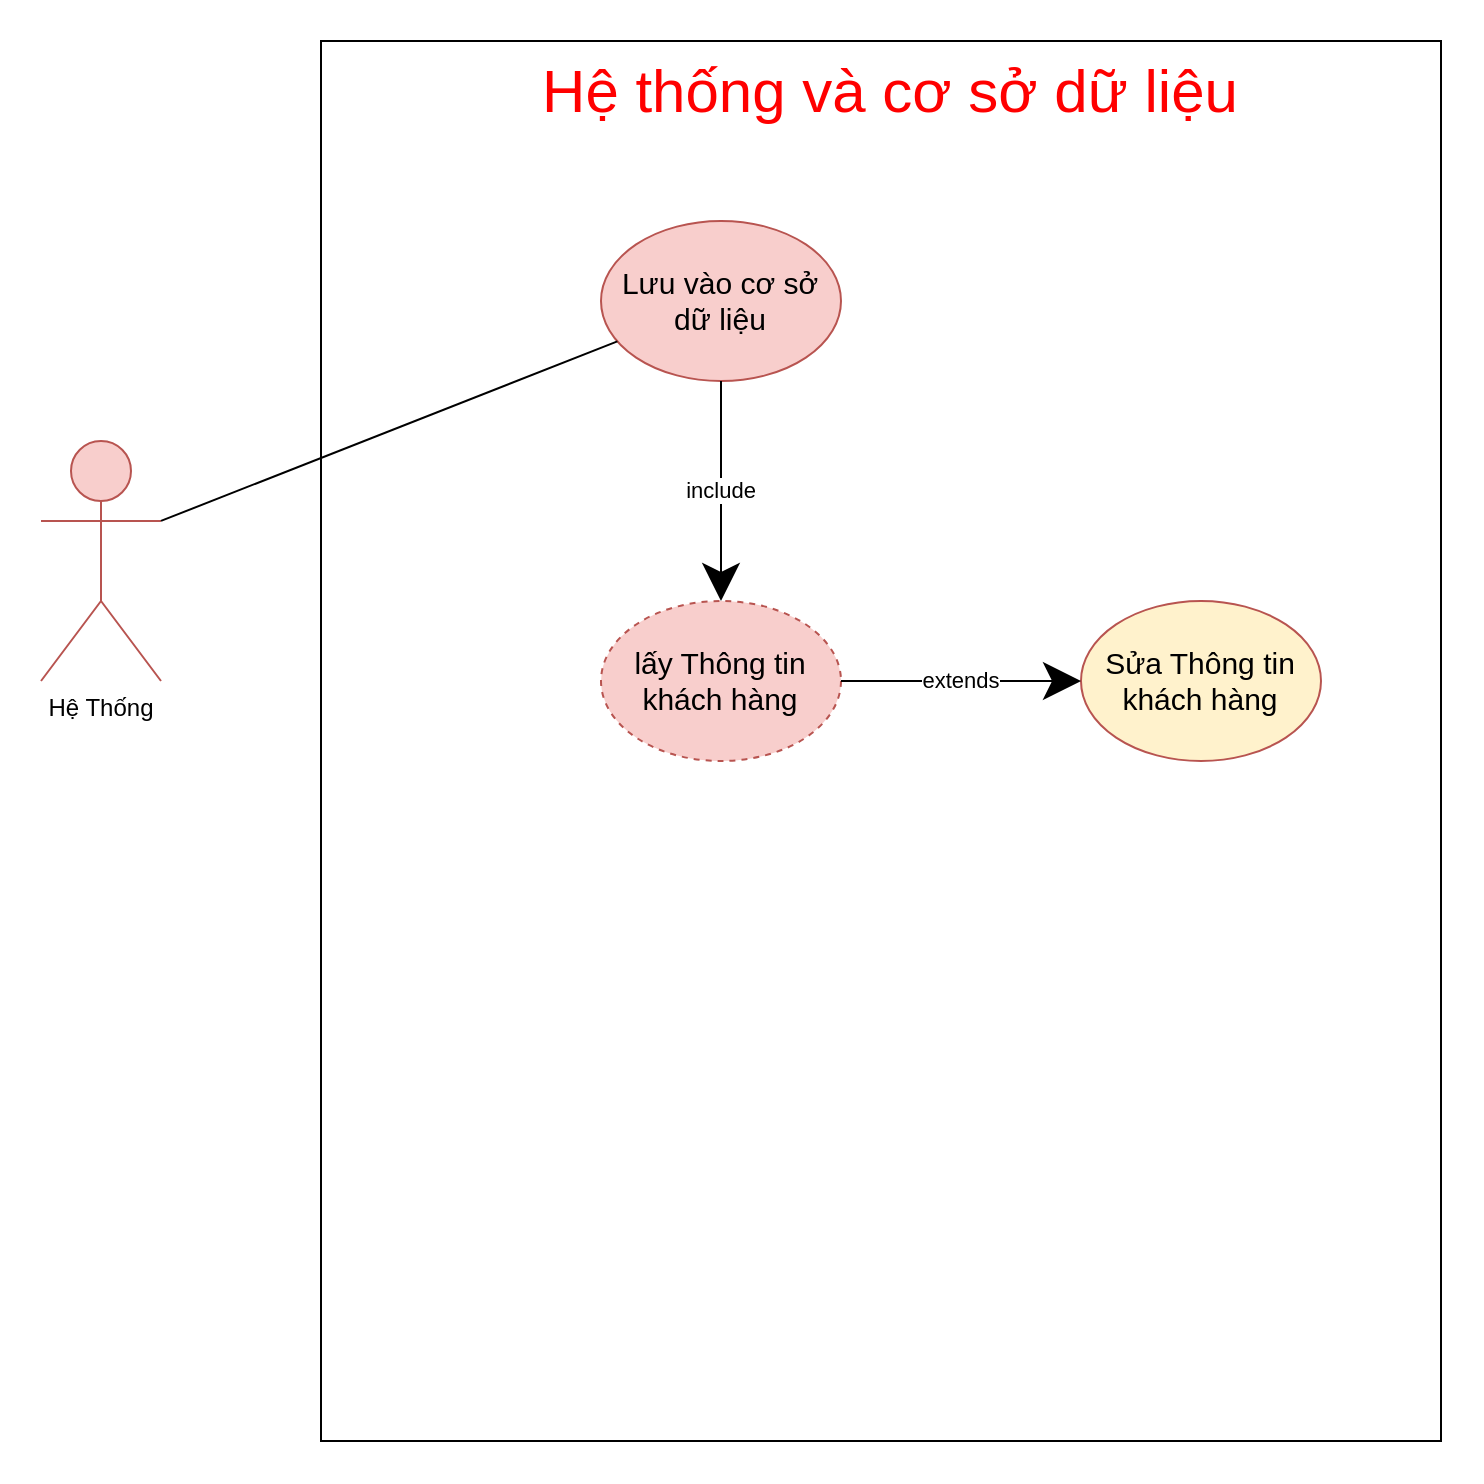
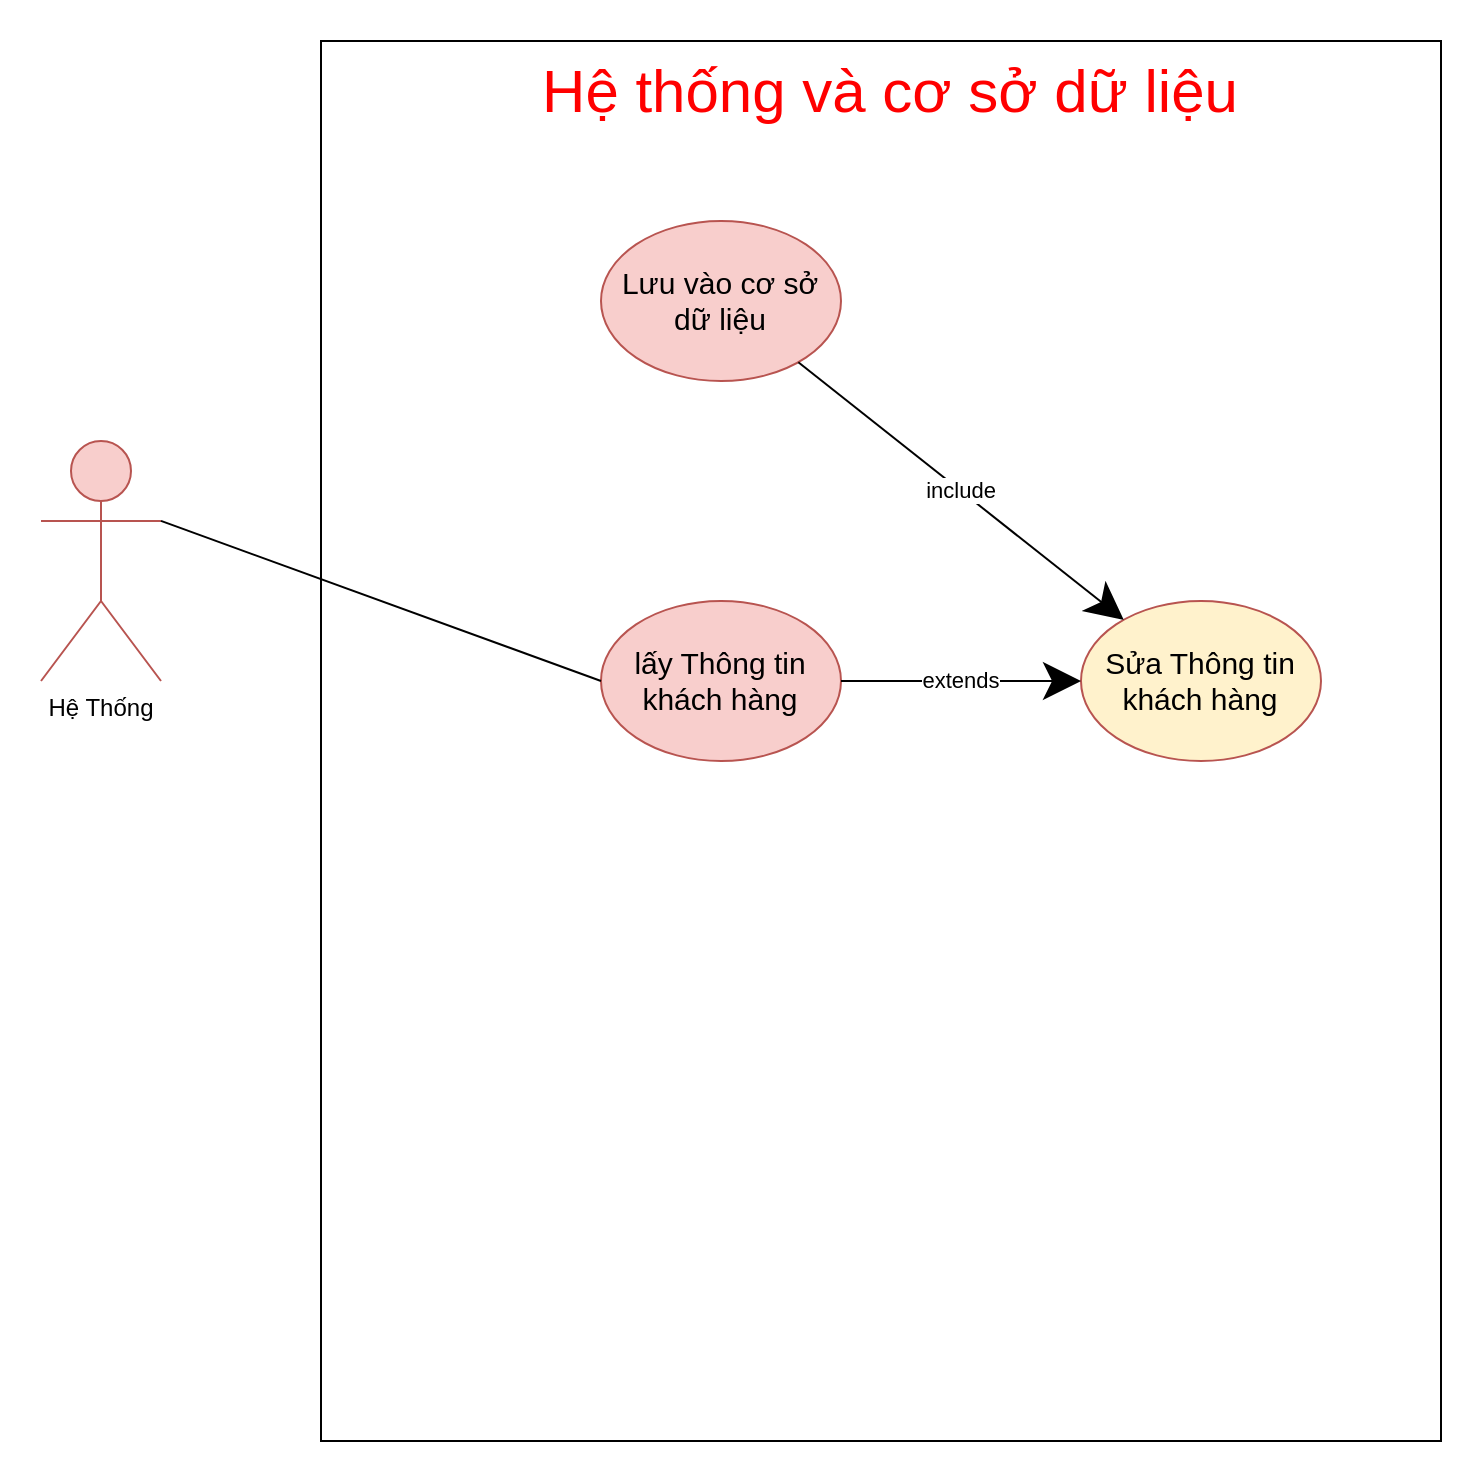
  <mxCell id="0" />
  <mxCell id="1" parent="0" />
  <mxCell id="2" value="" style="rounded=0;whiteSpace=wrap;html=1;" parent="1" vertex="1"><mxGeometry x="160" y="20" width="560" height="700" as="geometry" /></mxCell>
- <mxCell id="3" value="&lt;font style=&quot;font-size: 15px&quot;&gt;lấy Thông tin khách hàng&lt;/font&gt;" style="ellipse;whiteSpace=wrap;html=1;fillColor=#f8cecc;strokeColor=#b85450;dashed=1;" parent="1" vertex="1"><mxGeometry x="300" y="300" width="120" height="80" as="geometry" /></mxCell>
+ <mxCell id="3" value="&lt;font style=&quot;font-size: 15px&quot;&gt;lấy Thông tin khách hàng&lt;/font&gt;" style="ellipse;whiteSpace=wrap;html=1;fillColor=#f8cecc;strokeColor=#b85450;" parent="1" vertex="1"><mxGeometry x="300" y="300" width="120" height="80" as="geometry" /></mxCell>
  <mxCell id="4" value="Hệ Thống" style="shape=umlActor;verticalLabelPosition=bottom;verticalAlign=top;html=1;fillColor=#f8cecc;strokeColor=#b85450;" parent="1" vertex="1"><mxGeometry x="20" y="220" width="60" height="120" as="geometry" /></mxCell>
  <mxCell id="5" value="&lt;font style=&quot;font-size: 15px&quot;&gt;Sửa Thông tin khách hàng&lt;/font&gt;" style="ellipse;whiteSpace=wrap;html=1;fillColor=#fff2cc;strokeColor=#b85450;" parent="1" vertex="1"><mxGeometry x="540" y="300" width="120" height="80" as="geometry" /></mxCell>
  <mxCell id="6" value="&lt;font style=&quot;font-size: 15px&quot;&gt;Lưu vào cơ sở dữ liệu&lt;/font&gt;" style="ellipse;whiteSpace=wrap;html=1;fillColor=#f8cecc;strokeColor=#b85450;" parent="1" vertex="1"><mxGeometry x="300" y="110" width="120" height="80" as="geometry" /></mxCell>
- <mxCell id="7" value="include" style="endArrow=classic;endSize=16;endFill=1;html=1;entryX=0.5;entryY=0;entryDx=0;entryDy=0;" parent="1" source="6" target="3" edge="1"><mxGeometry width="160" relative="1" as="geometry"><mxPoint x="320" y="270" as="sourcePoint" /><mxPoint x="480" y="270" as="targetPoint" /></mxGeometry></mxCell>
+ <mxCell id="7" value="include" style="endArrow=classic;endSize=16;endFill=1;html=1;" parent="1" source="6" target="5" edge="1"><mxGeometry width="160" relative="1" as="geometry"><mxPoint x="320" y="270" as="sourcePoint" /><mxPoint x="480" y="270" as="targetPoint" /></mxGeometry></mxCell>
  <mxCell id="8" value="extends" style="endArrow=classic;endSize=16;endFill=1;html=1;entryX=0;entryY=0.5;entryDx=0;entryDy=0;" parent="1" source="3" target="5" edge="1"><mxGeometry width="160" relative="1" as="geometry"><mxPoint x="585.691" y="290.001" as="sourcePoint" /><mxPoint x="400" y="403.03" as="targetPoint" /></mxGeometry></mxCell>
  <mxCell id="9" value="&lt;font style=&quot;font-size: 30px&quot; color=&quot;#ff0000&quot;&gt;Hệ thống và cơ sở dữ liệu&lt;/font&gt;" style="text;html=1;strokeColor=none;fillColor=none;align=center;verticalAlign=middle;whiteSpace=wrap;rounded=0;" parent="1" vertex="1"><mxGeometry x="190" y="20" width="510" height="50" as="geometry" /></mxCell>
- <mxCell id="10" value="" style="endArrow=none;html=1;exitX=1;exitY=0.333;exitDx=0;exitDy=0;exitPerimeter=0;" edge="1" parent="1" source="4" target="6"><mxGeometry width="50" height="50" relative="1" as="geometry"><mxPoint x="420" y="340" as="sourcePoint" /><mxPoint x="470" y="290" as="targetPoint" /></mxGeometry></mxCell>
+ <mxCell id="10" value="" style="endArrow=none;html=1;entryX=0;entryY=0.5;entryDx=0;entryDy=0;exitX=1;exitY=0.333;exitDx=0;exitDy=0;exitPerimeter=0;" edge="1" parent="1" source="4" target="3"><mxGeometry width="50" height="50" relative="1" as="geometry"><mxPoint x="420" y="340" as="sourcePoint" /><mxPoint x="470" y="290" as="targetPoint" /></mxGeometry></mxCell>
